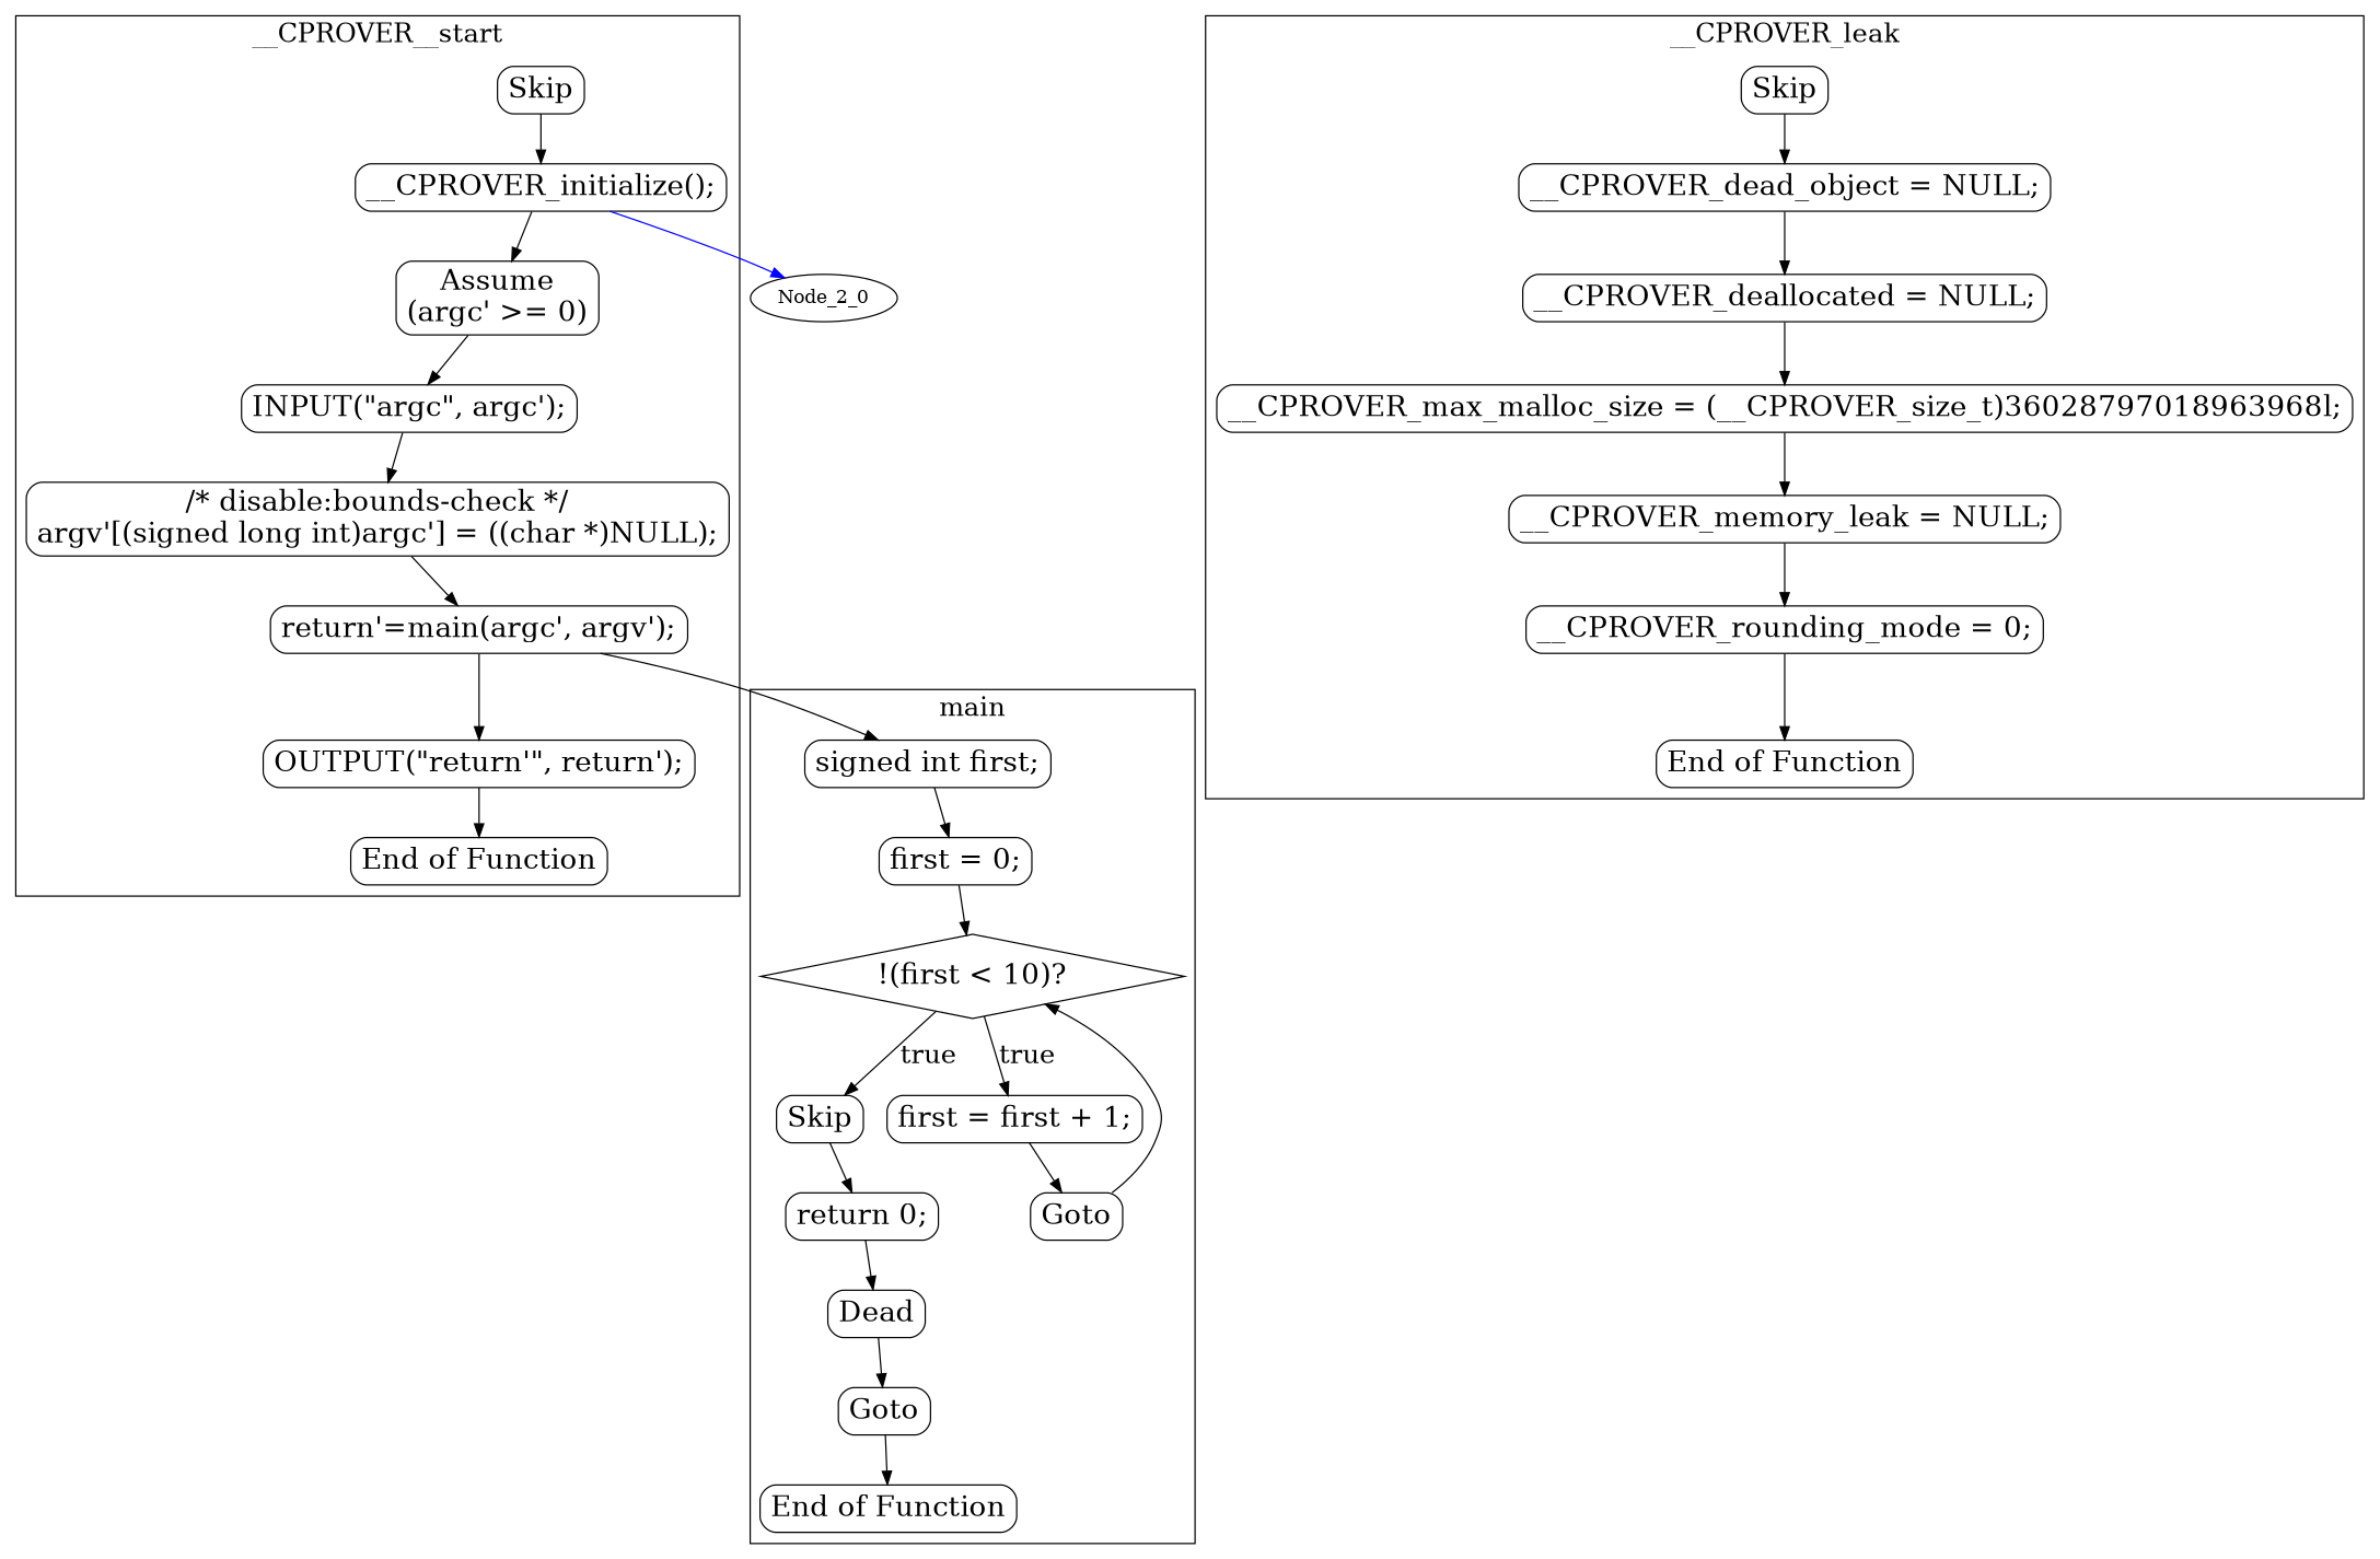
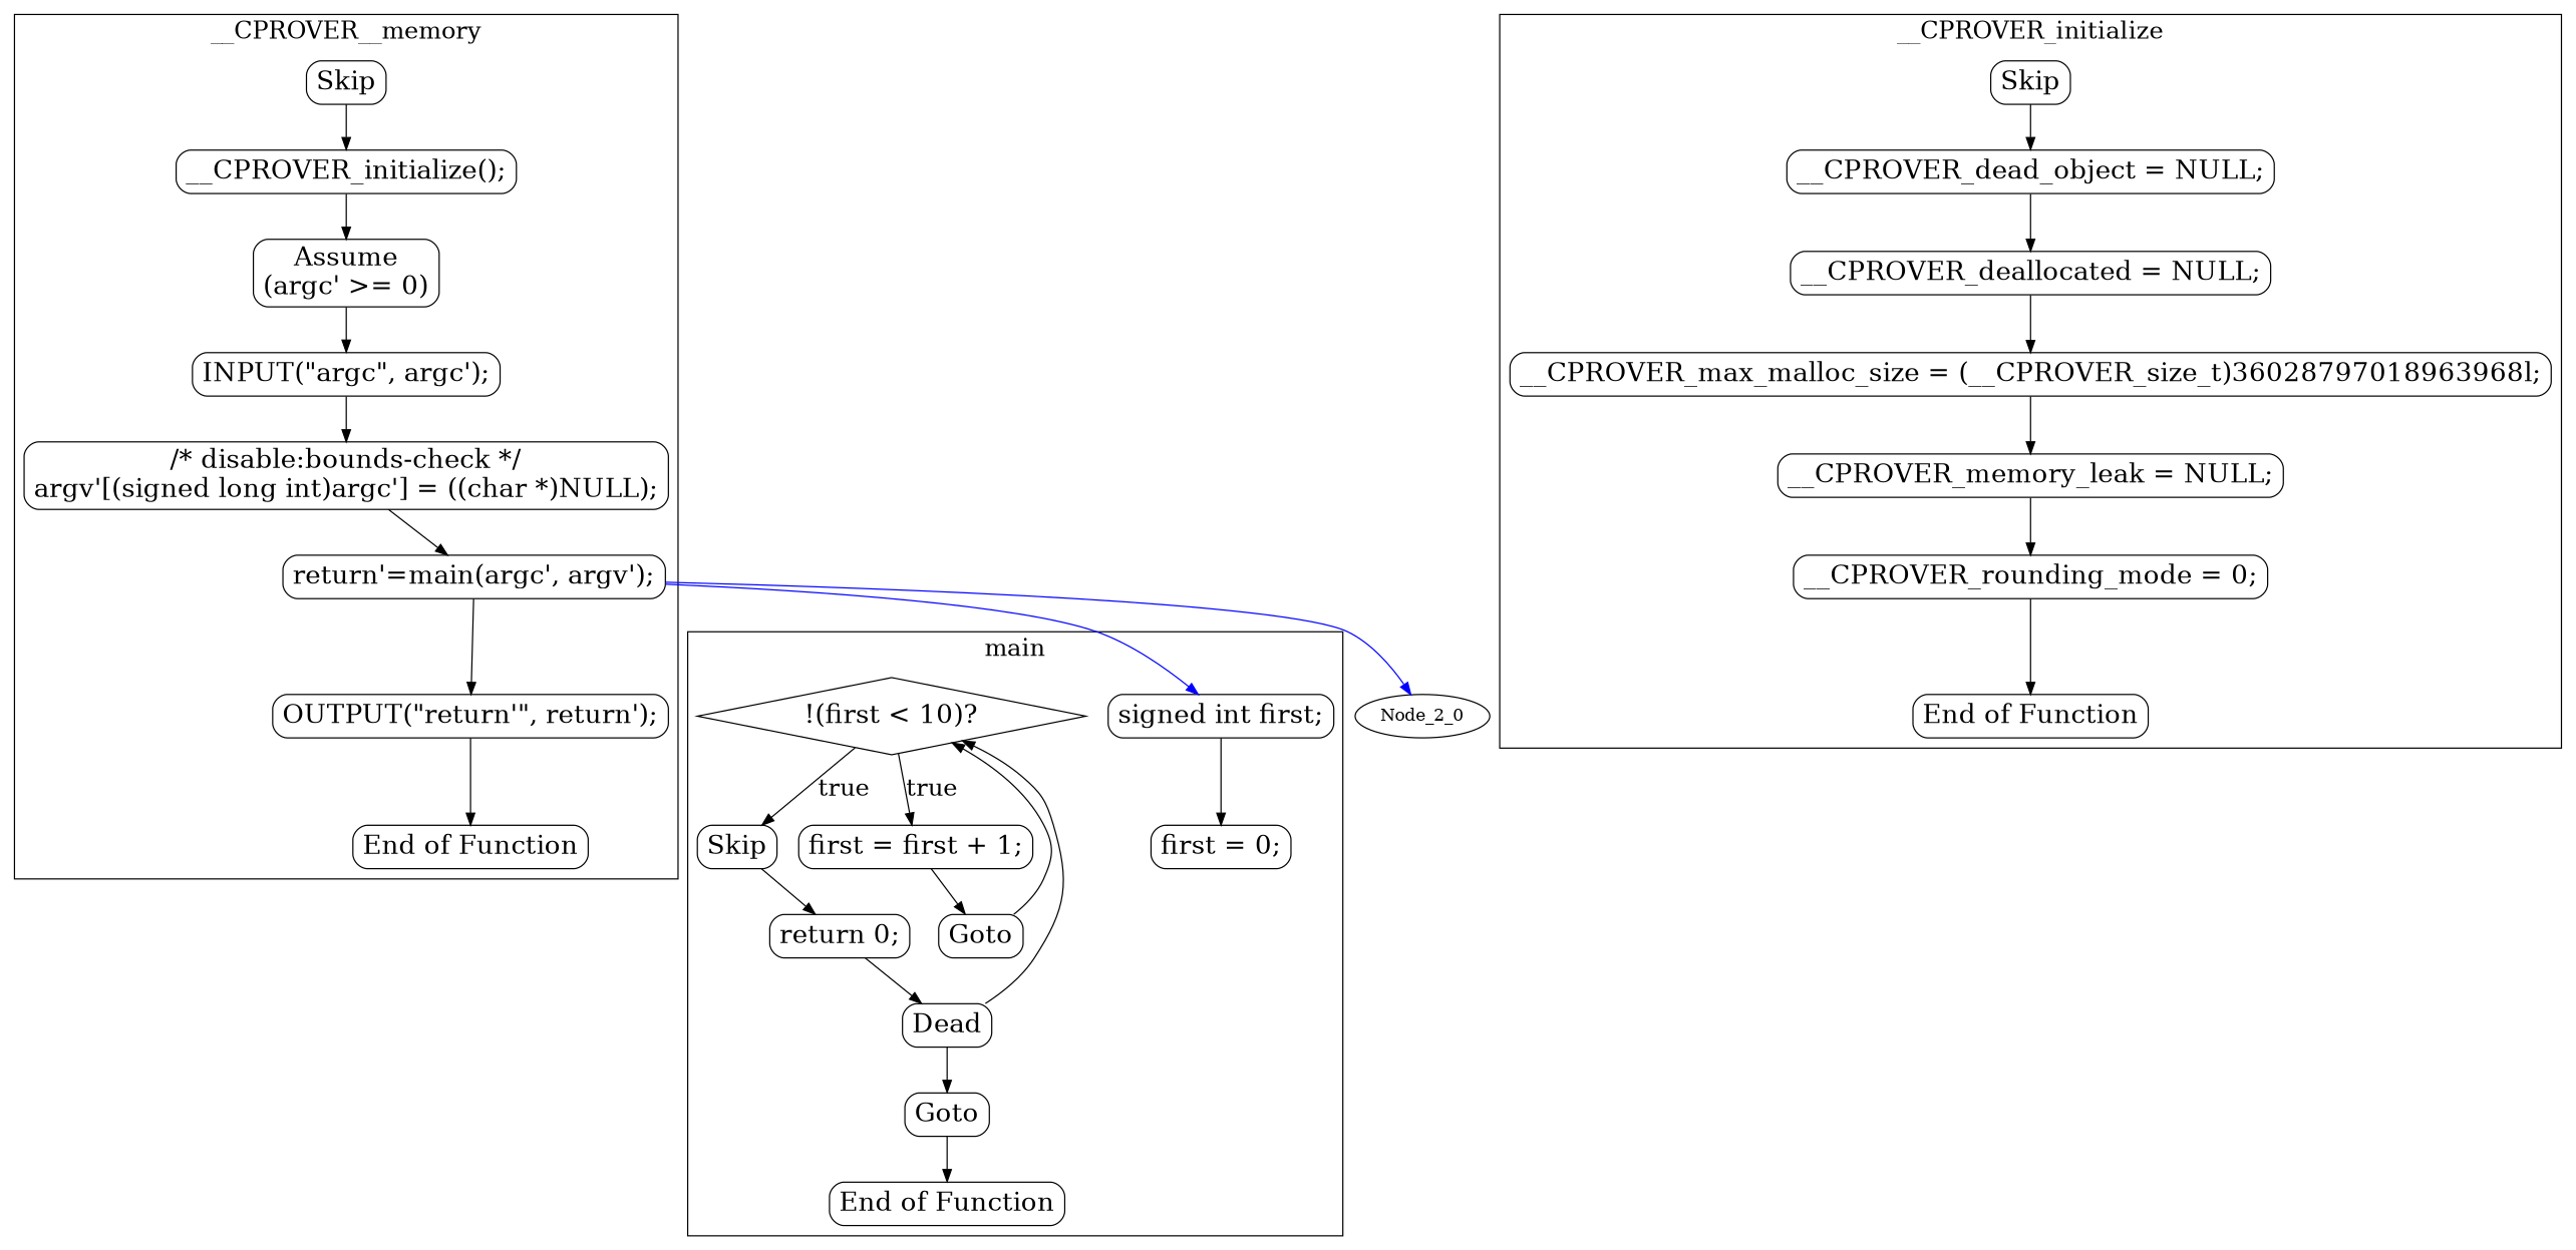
  digraph {
    color=black
    compound=true
    fontsize=20
    node [fontsize=22 shape=Mrecord]
    n1 [label="signed int first;"]
    n2 [label="first = 0;"]
    n3 [label="!(first \< 10)?" shape=diamond]
    n4 [label=Skip]
    n5 [label="first = first + 1;"]
    n6 [label="return 0;"]
    n7 [label=Goto]
    n8 [label=Dead]
    n9 [label=Goto]
    n10 [label="End of Function"]
    n11 [label=Skip]
    n12 [label="__CPROVER_initialize();"]
    n13 [label="Assume\n(argc' \>= 0)"]
    n14 [label="INPUT(\"argc\", argc');"]
    n15 [label="/* disable:bounds-check */\nargv'[(signed long int)argc'] = ((char *)NULL);"]
    n16 [label="return'=main(argc', argv');"]
    n17 [label="OUTPUT(\"return'\", return');"]
    n18 [label="End of Function"]
    n19 [label=Skip]
    n20 [label="__CPROVER_dead_object = NULL;"]
    n21 [label="__CPROVER_deallocated = NULL;"]
    n22 [label="__CPROVER_max_malloc_size = (__CPROVER_size_t)36028797018963968l;"]
    n23 [label="__CPROVER_memory_leak = NULL;"]
    n24 [label="__CPROVER_rounding_mode = 0;"]
    n25 [label="End of Function"]
    Node_2_0 [fontsize="" shape=""]
    subgraph cluster_1 {
      label=main
      n1
      n2
      n3
      n4
      n5
      n6
      n7
      n8
      n9
      n10
    }
    subgraph cluster_2 {
-     label=__CPROVER__start
+     label=__CPROVER__memory
      n11
      n12
      n13
      n14
      n15
      n16
      n17
      n18
    }
    subgraph cluster_3 {
-     label=__CPROVER_leak
+     label=__CPROVER_initialize
      n19
      n20
      n21
      n22
      n23
      n24
      n25
    }
    n1 -> n2
-   n2 -> n3
+   n8 -> n3
    n3 -> n4 [fontsize=20 label=true]
    n3 -> n5 [fontsize=20 label=true]
    n4 -> n6
    n5 -> n7
    n6 -> n8
    n7 -> n3
    n8 -> n9
    n9 -> n10
    n11 -> n12
    n12 -> n13
-   n12 -> Node_2_0 [color=blue]
+   n16 -> Node_2_0 [color=blue]
    n13 -> n14
    n14 -> n15
    n15 -> n16
-   n16 -> n1 [color=black]
+   n16 -> n1 [color=blue]
    n16 -> n17
    n17 -> n18
    n19 -> n20
    n20 -> n21
    n21 -> n22
    n22 -> n23
    n23 -> n24
    n24 -> n25
  }
